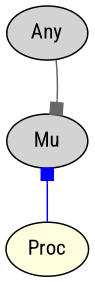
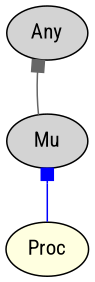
  digraph {
    fontname="Roboto Condensed"
    rankdir=BT
    splines=polyline
    node [color="#000000" fillcolor=lightgrey fontcolor="#000000" fontname="Roboto Condensed" style=filled]
    edge [arrowhead=box fontname="Roboto Condensed"]
    Proc [fillcolor=lightyellow]
    Mu
    Any
    Proc -> Mu [color=blue]
-   Any -> Mu [color=gray40]
+   Mu -> Any [color=gray40]
  }
